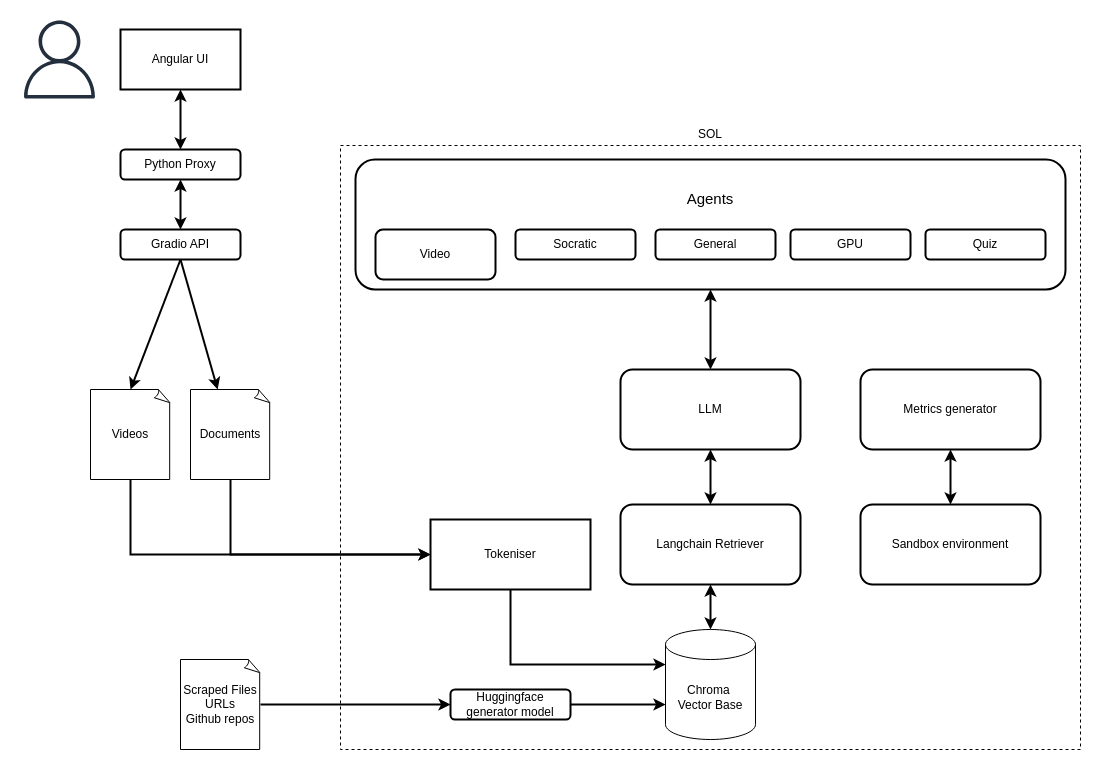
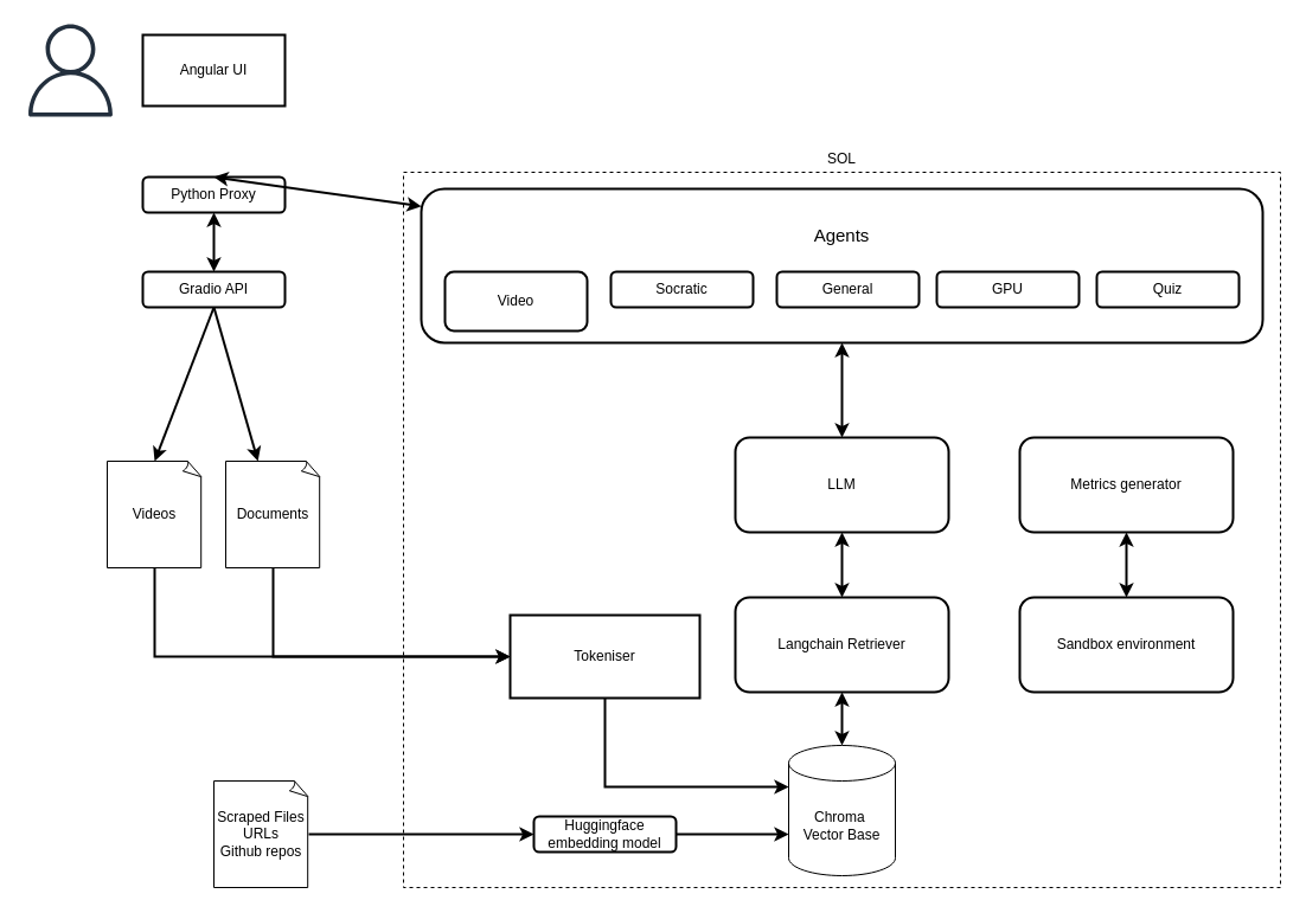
  <mxCell id="0" />
  <mxCell id="1" parent="0" />
  <mxCell id="2" value="" style="rounded=0;whiteSpace=wrap;html=1;fillColor=none;dashed=1;strokeColor=#000000;fontColor=#000000;" parent="1" vertex="1"><mxGeometry x="340" y="145" width="740" height="604" as="geometry" /></mxCell>
  <mxCell id="3" value="Angular UI" style="whiteSpace=wrap;html=1;fillColor=none;strokeWidth=2;strokeColor=#000000;fontColor=#000000;rounded=0;" parent="1" vertex="1"><mxGeometry x="120" y="29" width="120" height="60" as="geometry" /></mxCell>
  <mxCell id="4" value="Python Proxy" style="rounded=1;whiteSpace=wrap;html=1;fillColor=none;strokeWidth=2;strokeColor=#000000;fontColor=#000000;" parent="1" vertex="1"><mxGeometry x="120" y="149" width="120" height="30" as="geometry" /></mxCell>
  <mxCell id="5" value="Gradio API" style="rounded=1;whiteSpace=wrap;html=1;fillColor=none;strokeWidth=2;strokeColor=#000000;fontColor=#000000;" parent="1" vertex="1"><mxGeometry x="120" y="229" width="120" height="30" as="geometry" /></mxCell>
  <mxCell id="6" value="&lt;font style=&quot;font-size: 15px;&quot;&gt;Agents&lt;/font&gt;&lt;div&gt;&lt;font style=&quot;font-size: 15px;&quot;&gt;&lt;br&gt;&lt;/font&gt;&lt;/div&gt;&lt;div&gt;&lt;font style=&quot;font-size: 15px;&quot;&gt;&lt;br&gt;&lt;/font&gt;&lt;/div&gt;&lt;div&gt;&lt;br&gt;&lt;/div&gt;" style="rounded=1;whiteSpace=wrap;html=1;fillColor=none;strokeWidth=2;strokeColor=#000000;fontColor=#000000;" parent="1" vertex="1"><mxGeometry x="355" y="159" width="710" height="130" as="geometry" /></mxCell>
  <mxCell id="7" value="Video" style="rounded=1;whiteSpace=wrap;html=1;fillColor=none;strokeWidth=2;strokeColor=#000000;fontColor=#000000;" parent="1" vertex="1"><mxGeometry x="375" y="229" width="120" height="50" as="geometry" /></mxCell>
  <mxCell id="8" value="Socratic" style="rounded=1;whiteSpace=wrap;html=1;fillColor=none;strokeWidth=2;strokeColor=#000000;fontColor=#000000;" parent="1" vertex="1"><mxGeometry x="515" y="229" width="120" height="30" as="geometry" /></mxCell>
  <mxCell id="9" value="General" style="rounded=1;whiteSpace=wrap;html=1;fillColor=none;strokeWidth=2;strokeColor=#000000;fontColor=#000000;" parent="1" vertex="1"><mxGeometry x="655" y="229" width="120" height="30" as="geometry" /></mxCell>
  <mxCell id="10" value="GPU" style="rounded=1;whiteSpace=wrap;html=1;fillColor=none;strokeWidth=2;strokeColor=#000000;fontColor=#000000;" parent="1" vertex="1"><mxGeometry x="790" y="229" width="120" height="30" as="geometry" /></mxCell>
  <mxCell id="11" value="Quiz" style="rounded=1;whiteSpace=wrap;html=1;fillColor=none;strokeWidth=2;strokeColor=#000000;fontColor=#000000;" parent="1" vertex="1"><mxGeometry x="925" y="229" width="120" height="30" as="geometry" /></mxCell>
  <mxCell id="12" value="Chroma&amp;nbsp;&lt;div&gt;Vector Base&lt;/div&gt;" style="shape=cylinder3;whiteSpace=wrap;html=1;boundedLbl=1;backgroundOutline=1;size=15;strokeColor=#000000;fontColor=#000000;fillColor=none;" parent="1" vertex="1"><mxGeometry x="665" y="629" width="90" height="110" as="geometry" /></mxCell>
  <mxCell id="13" value="Documents" style="whiteSpace=wrap;html=1;shape=mxgraph.basic.document;fillColor=none;strokeColor=#000000;fontColor=#000000;" parent="1" vertex="1"><mxGeometry x="190" y="389" width="80" height="90" as="geometry" /></mxCell>
  <mxCell id="14" value="Videos" style="whiteSpace=wrap;html=1;shape=mxgraph.basic.document;fillColor=none;strokeColor=#000000;fontColor=#000000;" parent="1" vertex="1"><mxGeometry x="90" y="389" width="80" height="90" as="geometry" /></mxCell>
  <mxCell id="15" value="Scraped Files&lt;div&gt;URLs&lt;/div&gt;&lt;div&gt;Github repos&lt;/div&gt;" style="whiteSpace=wrap;html=1;shape=mxgraph.basic.document;fillColor=none;strokeColor=#000000;fontColor=#000000;" parent="1" vertex="1"><mxGeometry x="180" y="659" width="80" height="90" as="geometry" /></mxCell>
- <mxCell id="16" value="Huggingface generator model" style="rounded=1;whiteSpace=wrap;html=1;fillColor=none;strokeWidth=2;strokeColor=#000000;fontColor=#000000;" parent="1" vertex="1"><mxGeometry x="450" y="689" width="120" height="30" as="geometry" /></mxCell>
+ <mxCell id="16" value="Huggingface embedding model" style="rounded=1;whiteSpace=wrap;html=1;fillColor=none;strokeWidth=2;strokeColor=#000000;fontColor=#000000;" parent="1" vertex="1"><mxGeometry x="450" y="689" width="120" height="30" as="geometry" /></mxCell>
  <mxCell id="17" value="LLM" style="rounded=1;whiteSpace=wrap;html=1;fillColor=none;strokeWidth=2;strokeColor=#000000;fontColor=#000000;" parent="1" vertex="1"><mxGeometry x="620" y="369" width="180" height="80" as="geometry" /></mxCell>
  <mxCell id="18" value="Metrics generator" style="rounded=1;whiteSpace=wrap;html=1;fillColor=none;strokeWidth=2;strokeColor=#000000;fontColor=#000000;" parent="1" vertex="1"><mxGeometry x="860" y="369" width="180" height="80" as="geometry" /></mxCell>
  <mxCell id="19" value="Sandbox environment" style="rounded=1;whiteSpace=wrap;html=1;fillColor=none;strokeWidth=2;strokeColor=#000000;fontColor=#000000;" parent="1" vertex="1"><mxGeometry x="860" y="504" width="180" height="80" as="geometry" /></mxCell>
  <mxCell id="20" value="Langchain Retriever" style="rounded=1;whiteSpace=wrap;html=1;fillColor=none;strokeWidth=2;strokeColor=#000000;fontColor=#000000;" parent="1" vertex="1"><mxGeometry x="620" y="504" width="180" height="80" as="geometry" /></mxCell>
  <mxCell id="21" value="Tokeniser" style="whiteSpace=wrap;html=1;fillColor=none;strokeWidth=2;strokeColor=#000000;fontColor=#000000;rounded=0;" parent="1" vertex="1"><mxGeometry x="430" y="519" width="160" height="70" as="geometry" /></mxCell>
- <mxCell id="22" value="" style="endArrow=classic;startArrow=classic;html=1;rounded=0;strokeWidth=2;entryX=0.5;entryY=1;entryDx=0;entryDy=0;exitX=0.5;exitY=0;exitDx=0;exitDy=0;strokeColor=#000000;fontColor=#000000;" parent="1" source="4" target="3" edge="1"><mxGeometry width="50" height="50" relative="1" as="geometry"><mxPoint x="640" y="369" as="sourcePoint" /><mxPoint x="690" y="319" as="targetPoint" /></mxGeometry></mxCell>
+ <mxCell id="22" value="" style="endArrow=classic;startArrow=classic;html=1;rounded=0;strokeWidth=2;exitX=0.5;exitY=0;exitDx=0;exitDy=0;strokeColor=#000000;fontColor=#000000;" parent="1" source="4" target="6" edge="1"><mxGeometry width="50" height="50" relative="1" as="geometry"><mxPoint x="640" y="369" as="sourcePoint" /><mxPoint x="690" y="319" as="targetPoint" /></mxGeometry></mxCell>
  <mxCell id="23" value="" style="endArrow=classic;startArrow=classic;html=1;rounded=0;strokeWidth=2;entryX=0.5;entryY=1;entryDx=0;entryDy=0;strokeColor=#000000;fontColor=#000000;" parent="1" source="5" target="4" edge="1"><mxGeometry width="50" height="50" relative="1" as="geometry"><mxPoint x="640" y="369" as="sourcePoint" /><mxPoint x="690" y="319" as="targetPoint" /></mxGeometry></mxCell>
  <mxCell id="24" value="" style="endArrow=classic;html=1;rounded=0;strokeWidth=2;exitX=0.5;exitY=1;exitDx=0;exitDy=0;entryX=0.5;entryY=0;entryDx=0;entryDy=0;entryPerimeter=0;strokeColor=#000000;fontColor=#000000;" parent="1" source="5" target="14" edge="1"><mxGeometry width="50" height="50" relative="1" as="geometry"><mxPoint x="640" y="369" as="sourcePoint" /><mxPoint x="690" y="319" as="targetPoint" /></mxGeometry></mxCell>
  <mxCell id="25" value="" style="endArrow=classic;html=1;rounded=0;strokeWidth=2;exitX=0.5;exitY=1;exitDx=0;exitDy=0;strokeColor=#000000;fontColor=#000000;" parent="1" source="5" target="13" edge="1"><mxGeometry width="50" height="50" relative="1" as="geometry"><mxPoint x="180" y="389" as="sourcePoint" /><mxPoint x="90" y="519" as="targetPoint" /></mxGeometry></mxCell>
  <mxCell id="26" value="" style="endArrow=classic;html=1;rounded=0;exitX=0.5;exitY=1;exitDx=0;exitDy=0;exitPerimeter=0;entryX=0;entryY=0.5;entryDx=0;entryDy=0;strokeWidth=2;strokeColor=#000000;fontColor=#000000;" parent="1" source="13" target="21" edge="1"><mxGeometry width="50" height="50" relative="1" as="geometry"><mxPoint x="640" y="369" as="sourcePoint" /><mxPoint x="690" y="319" as="targetPoint" /><Array as="points"><mxPoint x="230" y="554" /></Array></mxGeometry></mxCell>
  <mxCell id="27" value="" style="endArrow=classic;html=1;rounded=0;entryX=0;entryY=0.5;entryDx=0;entryDy=0;strokeWidth=2;strokeColor=#000000;fontColor=#000000;" parent="1" target="21" edge="1"><mxGeometry width="50" height="50" relative="1" as="geometry"><mxPoint x="130" y="479" as="sourcePoint" /><mxPoint x="280" y="554" as="targetPoint" /><Array as="points"><mxPoint x="130" y="554" /></Array></mxGeometry></mxCell>
  <mxCell id="28" value="" style="endArrow=classic;startArrow=classic;html=1;rounded=0;strokeWidth=2;entryX=0.5;entryY=1;entryDx=0;entryDy=0;exitX=0.5;exitY=0;exitDx=0;exitDy=0;strokeColor=#000000;fontColor=#000000;" parent="1" source="19" target="18" edge="1"><mxGeometry width="50" height="50" relative="1" as="geometry"><mxPoint x="640" y="429" as="sourcePoint" /><mxPoint x="690" y="379" as="targetPoint" /></mxGeometry></mxCell>
  <mxCell id="29" value="" style="endArrow=classic;startArrow=classic;html=1;rounded=0;strokeWidth=2;entryX=0.5;entryY=1;entryDx=0;entryDy=0;exitX=0.5;exitY=0;exitDx=0;exitDy=0;strokeColor=#000000;fontColor=#000000;" parent="1" source="17" target="6" edge="1"><mxGeometry width="50" height="50" relative="1" as="geometry"><mxPoint x="850" y="419" as="sourcePoint" /><mxPoint x="750" y="309" as="targetPoint" /></mxGeometry></mxCell>
  <mxCell id="30" value="" style="endArrow=classic;startArrow=classic;html=1;rounded=0;strokeWidth=2;exitX=0.5;exitY=0;exitDx=0;exitDy=0;entryX=0.5;entryY=1;entryDx=0;entryDy=0;strokeColor=#000000;fontColor=#000000;" parent="1" source="20" target="17" edge="1"><mxGeometry width="50" height="50" relative="1" as="geometry"><mxPoint x="640" y="429" as="sourcePoint" /><mxPoint x="690" y="379" as="targetPoint" /></mxGeometry></mxCell>
  <mxCell id="31" value="" style="endArrow=classic;html=1;rounded=0;strokeWidth=2;exitX=1;exitY=0.5;exitDx=0;exitDy=0;exitPerimeter=0;entryX=0;entryY=0.5;entryDx=0;entryDy=0;strokeColor=#000000;fontColor=#000000;" parent="1" source="15" target="16" edge="1"><mxGeometry width="50" height="50" relative="1" as="geometry"><mxPoint x="640" y="429" as="sourcePoint" /><mxPoint x="690" y="379" as="targetPoint" /></mxGeometry></mxCell>
  <mxCell id="32" value="" style="endArrow=classic;html=1;rounded=0;strokeWidth=2;exitX=1;exitY=0.5;exitDx=0;exitDy=0;entryX=0;entryY=0;entryDx=0;entryDy=75;entryPerimeter=0;strokeColor=#000000;fontColor=#000000;" parent="1" source="16" target="12" edge="1"><mxGeometry width="50" height="50" relative="1" as="geometry"><mxPoint x="640" y="429" as="sourcePoint" /><mxPoint x="690" y="379" as="targetPoint" /></mxGeometry></mxCell>
  <mxCell id="33" value="" style="endArrow=classic;html=1;rounded=0;strokeWidth=2;exitX=0.5;exitY=1;exitDx=0;exitDy=0;entryX=0;entryY=0;entryDx=0;entryDy=35;entryPerimeter=0;strokeColor=#000000;fontColor=#000000;" parent="1" source="21" target="12" edge="1"><mxGeometry width="50" height="50" relative="1" as="geometry"><mxPoint x="640" y="429" as="sourcePoint" /><mxPoint x="690" y="379" as="targetPoint" /><Array as="points"><mxPoint x="510" y="664" /></Array></mxGeometry></mxCell>
  <mxCell id="34" value="SOL" style="text;html=1;align=center;verticalAlign=middle;whiteSpace=wrap;rounded=0;strokeColor=none;fontColor=#000000;" parent="1" vertex="1"><mxGeometry x="680" y="119" width="60" height="30" as="geometry" /></mxCell>
  <mxCell id="35" value="" style="sketch=0;outlineConnect=0;fontColor=#000000;gradientColor=none;fillColor=light-dark(#232F3D,#FFFFFF);strokeColor=#000000;dashed=0;verticalLabelPosition=bottom;verticalAlign=top;align=center;html=1;fontSize=12;fontStyle=0;aspect=fixed;pointerEvents=1;shape=mxgraph.aws4.user;" parent="1" vertex="1"><mxGeometry x="20" y="20" width="78" height="78" as="geometry" /></mxCell>
  <mxCell id="36" value="" style="endArrow=classic;startArrow=classic;html=1;rounded=0;strokeWidth=2;exitX=0.5;exitY=1;exitDx=0;exitDy=0;entryX=0.5;entryY=0;entryDx=0;entryDy=0;strokeColor=#000000;fontColor=#000000;entryPerimeter=0;" edge="1" parent="1" source="20" target="12"><mxGeometry width="50" height="50" relative="1" as="geometry"><mxPoint x="720" y="514" as="sourcePoint" /><mxPoint x="720" y="459" as="targetPoint" /></mxGeometry></mxCell>
